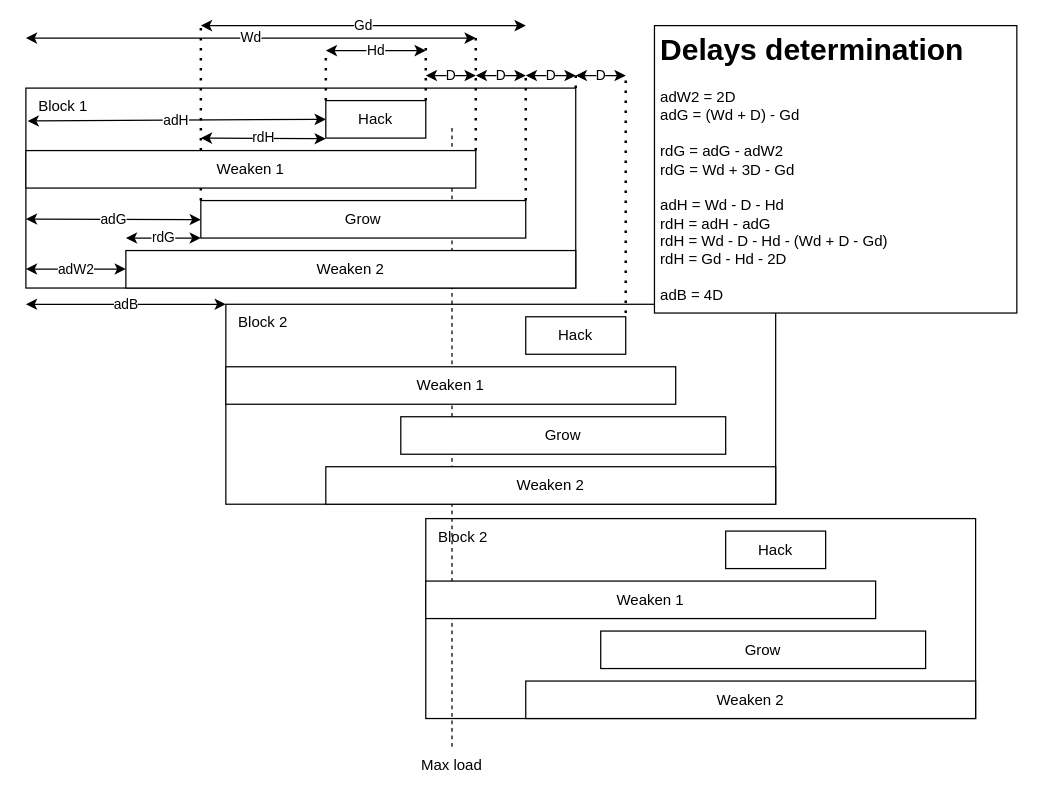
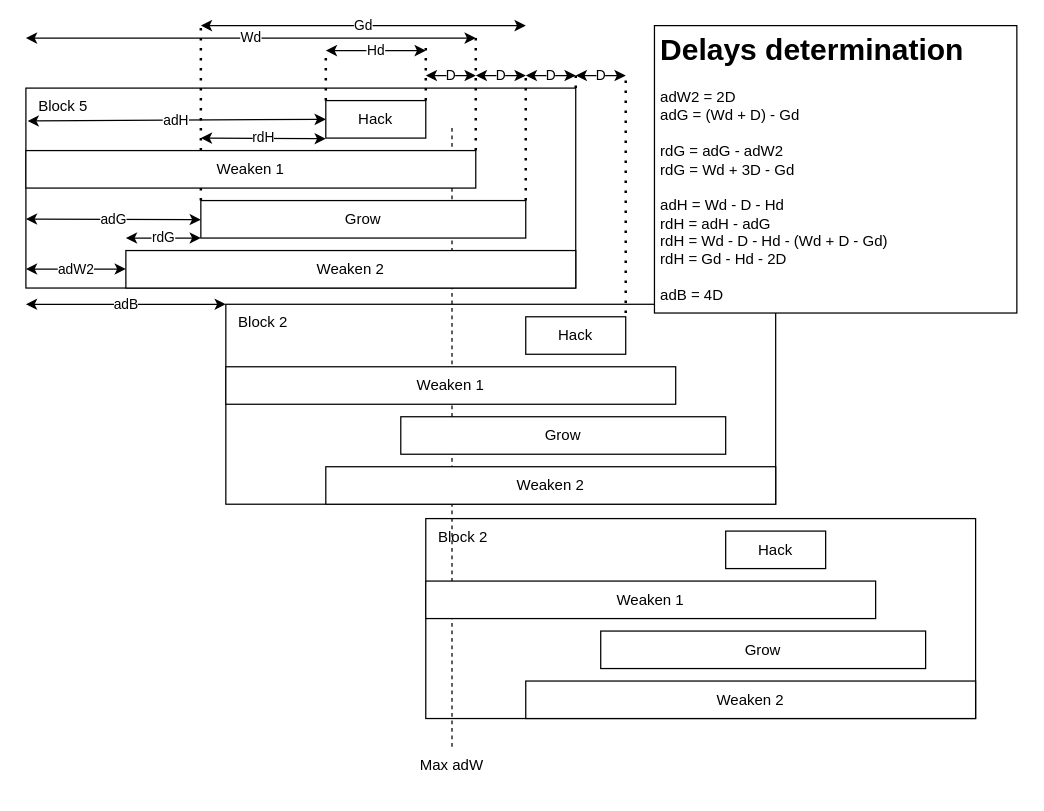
  <mxCell id="0" />
  <mxCell id="1" parent="0" />
  <mxCell id="2" value="" style="rounded=0;whiteSpace=wrap;html=1;align=left;" parent="1" vertex="1"><mxGeometry x="20" y="70" width="440" height="160" as="geometry" /></mxCell>
  <mxCell id="3" value="" style="rounded=0;whiteSpace=wrap;html=1;align=left;" vertex="1" parent="1"><mxGeometry x="340" y="414.5" width="440" height="160" as="geometry" /></mxCell>
  <mxCell id="4" value="" style="rounded=0;whiteSpace=wrap;html=1;align=left;" parent="1" vertex="1"><mxGeometry x="180" y="243" width="440" height="160" as="geometry" /></mxCell>
  <mxCell id="5" value="" style="endArrow=none;dashed=1;html=1;rounded=0;fontColor=#FFFFFF;" edge="1" parent="1" source="42"><mxGeometry width="50" height="50" relative="1" as="geometry"><mxPoint x="361" y="612" as="sourcePoint" /><mxPoint x="361" y="99" as="targetPoint" /></mxGeometry></mxCell>
  <mxCell id="6" value="Hack" style="rounded=0;whiteSpace=wrap;html=1;" parent="1" vertex="1"><mxGeometry x="260" y="80" width="80" height="30" as="geometry" /></mxCell>
  <mxCell id="7" value="Weaken 2" style="rounded=0;whiteSpace=wrap;html=1;" parent="1" vertex="1"><mxGeometry x="100" y="200" width="360" height="30" as="geometry" /></mxCell>
  <mxCell id="8" value="Grow" style="rounded=0;whiteSpace=wrap;html=1;" parent="1" vertex="1"><mxGeometry x="160" y="160" width="260" height="30" as="geometry" /></mxCell>
  <mxCell id="9" value="Hack" style="rounded=0;whiteSpace=wrap;html=1;" parent="1" vertex="1"><mxGeometry x="420" y="253" width="80" height="30" as="geometry" /></mxCell>
  <mxCell id="10" value="Weaken 1" style="rounded=0;whiteSpace=wrap;html=1;" parent="1" vertex="1"><mxGeometry x="180" y="293" width="360" height="30" as="geometry" /></mxCell>
  <mxCell id="11" value="Weaken 2" style="rounded=0;whiteSpace=wrap;html=1;" parent="1" vertex="1"><mxGeometry x="260" y="373" width="360" height="30" as="geometry" /></mxCell>
  <mxCell id="12" value="Grow" style="rounded=0;whiteSpace=wrap;html=1;" parent="1" vertex="1"><mxGeometry x="320" y="333" width="260" height="30" as="geometry" /></mxCell>
  <mxCell id="13" value="adB" style="endArrow=classic;startArrow=classic;html=1;rounded=0;" parent="1" edge="1"><mxGeometry width="50" height="50" relative="1" as="geometry"><mxPoint x="20" y="243" as="sourcePoint" /><mxPoint x="180" y="243" as="targetPoint" /></mxGeometry></mxCell>
  <mxCell id="14" value="rdG" style="endArrow=classic;startArrow=classic;html=1;rounded=0;" parent="1" edge="1"><mxGeometry width="50" height="50" relative="1" as="geometry"><mxPoint x="100" y="190" as="sourcePoint" /><mxPoint x="160" y="190" as="targetPoint" /></mxGeometry></mxCell>
  <mxCell id="15" value="rdH" style="endArrow=classic;startArrow=classic;html=1;rounded=0;entryX=0;entryY=0.5;entryDx=0;entryDy=0;" parent="1" edge="1"><mxGeometry width="50" height="50" relative="1" as="geometry"><mxPoint x="160" y="110" as="sourcePoint" /><mxPoint x="260" y="110.5" as="targetPoint" /></mxGeometry></mxCell>
- <mxCell id="16" value="Block 1" style="text;html=1;strokeColor=none;fillColor=none;align=center;verticalAlign=middle;whiteSpace=wrap;rounded=0;" parent="1" vertex="1"><mxGeometry x="20" y="70" width="60" height="30" as="geometry" /></mxCell>
+ <mxCell id="16" value="Block 5" style="text;html=1;strokeColor=none;fillColor=none;align=center;verticalAlign=middle;whiteSpace=wrap;rounded=0;" parent="1" vertex="1"><mxGeometry x="20" y="70" width="60" height="30" as="geometry" /></mxCell>
  <mxCell id="17" value="Block 2" style="text;html=1;strokeColor=none;fillColor=none;align=center;verticalAlign=middle;whiteSpace=wrap;rounded=0;" parent="1" vertex="1"><mxGeometry x="180" y="243" width="60" height="30" as="geometry" /></mxCell>
  <mxCell id="18" value="Hd" style="endArrow=classic;startArrow=classic;html=1;rounded=0;" parent="1" edge="1"><mxGeometry width="50" height="50" relative="1" as="geometry"><mxPoint x="260" y="40" as="sourcePoint" /><mxPoint x="340" y="40" as="targetPoint" /></mxGeometry></mxCell>
  <mxCell id="19" value="Wd" style="endArrow=classic;startArrow=classic;html=1;rounded=0;" parent="1" edge="1"><mxGeometry width="50" height="50" relative="1" as="geometry"><mxPoint x="20" y="30" as="sourcePoint" /><mxPoint x="380" y="30" as="targetPoint" /></mxGeometry></mxCell>
  <mxCell id="20" value="Gd" style="endArrow=classic;startArrow=classic;html=1;rounded=0;" parent="1" edge="1"><mxGeometry width="50" height="50" relative="1" as="geometry"><mxPoint x="160" y="20" as="sourcePoint" /><mxPoint x="420" y="20" as="targetPoint" /></mxGeometry></mxCell>
  <mxCell id="21" value="adH" style="endArrow=classic;startArrow=classic;html=1;rounded=0;entryX=0;entryY=0.5;entryDx=0;entryDy=0;exitX=0.023;exitY=0.877;exitDx=0;exitDy=0;exitPerimeter=0;" parent="1" source="16" target="6" edge="1"><mxGeometry width="50" height="50" relative="1" as="geometry"><mxPoint x="170" y="110" as="sourcePoint" /><mxPoint x="260" y="110.5" as="targetPoint" /></mxGeometry></mxCell>
  <mxCell id="22" value="adG" style="endArrow=classic;startArrow=classic;html=1;rounded=0;entryX=0;entryY=0.5;entryDx=0;entryDy=0;" parent="1" edge="1"><mxGeometry width="50" height="50" relative="1" as="geometry"><mxPoint x="20" y="174.75" as="sourcePoint" /><mxPoint x="160" y="175.25" as="targetPoint" /></mxGeometry></mxCell>
  <mxCell id="23" value="adW2" style="endArrow=classic;startArrow=classic;html=1;rounded=0;entryX=0;entryY=0;entryDx=0;entryDy=0;" parent="1" edge="1"><mxGeometry width="50" height="50" relative="1" as="geometry"><mxPoint x="20" y="214.79" as="sourcePoint" /><mxPoint x="100" y="214.79" as="targetPoint" /></mxGeometry></mxCell>
  <mxCell id="24" value="D" style="endArrow=classic;startArrow=classic;html=1;rounded=0;" parent="1" edge="1"><mxGeometry width="50" height="50" relative="1" as="geometry"><mxPoint x="340" y="60" as="sourcePoint" /><mxPoint x="380" y="60" as="targetPoint" /></mxGeometry></mxCell>
  <mxCell id="25" value="D" style="endArrow=classic;startArrow=classic;html=1;rounded=0;" parent="1" edge="1"><mxGeometry width="50" height="50" relative="1" as="geometry"><mxPoint x="380" y="60" as="sourcePoint" /><mxPoint x="420" y="60" as="targetPoint" /></mxGeometry></mxCell>
  <mxCell id="26" value="D" style="endArrow=classic;startArrow=classic;html=1;rounded=0;" parent="1" edge="1"><mxGeometry width="50" height="50" relative="1" as="geometry"><mxPoint x="420" y="60" as="sourcePoint" /><mxPoint x="460" y="60" as="targetPoint" /></mxGeometry></mxCell>
  <mxCell id="27" value="D" style="endArrow=classic;startArrow=classic;html=1;rounded=0;" parent="1" edge="1"><mxGeometry width="50" height="50" relative="1" as="geometry"><mxPoint x="460" y="60" as="sourcePoint" /><mxPoint x="500" y="60" as="targetPoint" /></mxGeometry></mxCell>
  <mxCell id="28" value="" style="endArrow=none;dashed=1;html=1;dashPattern=1 3;strokeWidth=2;rounded=0;" parent="1" edge="1"><mxGeometry width="50" height="50" relative="1" as="geometry"><mxPoint x="380" y="120" as="sourcePoint" /><mxPoint x="380" y="30" as="targetPoint" /></mxGeometry></mxCell>
  <mxCell id="29" value="" style="endArrow=none;dashed=1;html=1;dashPattern=1 3;strokeWidth=2;rounded=0;" parent="1" edge="1"><mxGeometry width="50" height="50" relative="1" as="geometry"><mxPoint x="340" y="80" as="sourcePoint" /><mxPoint x="340" y="35" as="targetPoint" /></mxGeometry></mxCell>
  <mxCell id="30" value="" style="endArrow=none;dashed=1;html=1;dashPattern=1 3;strokeWidth=2;rounded=0;" parent="1" edge="1"><mxGeometry width="50" height="50" relative="1" as="geometry"><mxPoint x="420" y="160" as="sourcePoint" /><mxPoint x="420" y="60" as="targetPoint" /></mxGeometry></mxCell>
  <mxCell id="31" value="" style="endArrow=none;dashed=1;html=1;dashPattern=1 3;strokeWidth=2;rounded=0;" parent="1" edge="1"><mxGeometry width="50" height="50" relative="1" as="geometry"><mxPoint x="460" y="70" as="sourcePoint" /><mxPoint x="460" y="60" as="targetPoint" /></mxGeometry></mxCell>
  <mxCell id="32" value="" style="endArrow=none;dashed=1;html=1;dashPattern=1 3;strokeWidth=2;rounded=0;" parent="1" edge="1"><mxGeometry width="50" height="50" relative="1" as="geometry"><mxPoint x="500" y="250" as="sourcePoint" /><mxPoint x="500" y="60" as="targetPoint" /></mxGeometry></mxCell>
  <mxCell id="33" value="" style="endArrow=none;dashed=1;html=1;dashPattern=1 3;strokeWidth=2;rounded=0;" parent="1" edge="1"><mxGeometry width="50" height="50" relative="1" as="geometry"><mxPoint x="260" y="80" as="sourcePoint" /><mxPoint x="260" y="40" as="targetPoint" /></mxGeometry></mxCell>
  <mxCell id="34" value="" style="endArrow=none;dashed=1;html=1;dashPattern=1 3;strokeWidth=2;rounded=0;" parent="1" edge="1"><mxGeometry width="50" height="50" relative="1" as="geometry"><mxPoint x="160" y="160" as="sourcePoint" /><mxPoint x="160" y="20" as="targetPoint" /></mxGeometry></mxCell>
  <mxCell id="35" value="Weaken 1" style="rounded=0;whiteSpace=wrap;html=1;" parent="1" vertex="1"><mxGeometry x="20" y="120" width="360" height="30" as="geometry" /></mxCell>
  <mxCell id="36" value="&lt;h1&gt;Delays determination&lt;/h1&gt;&lt;div&gt;adW2 = 2D&lt;/div&gt;&lt;div&gt;adG = (Wd + D) - Gd&lt;/div&gt;&lt;div&gt;&lt;br&gt;&lt;/div&gt;&lt;div&gt;rdG = adG - adW2&lt;/div&gt;&lt;div&gt;rdG = Wd + 3D - Gd&lt;/div&gt;&lt;div&gt;&lt;br&gt;&lt;/div&gt;&lt;div&gt;adH = Wd - D - Hd&lt;/div&gt;&lt;div&gt;rdH = adH - adG&lt;/div&gt;&lt;div&gt;rdH = Wd - D - Hd - (Wd + D - Gd)&lt;/div&gt;&lt;div&gt;rdH = Gd - Hd - 2D&lt;/div&gt;&lt;div&gt;&lt;br&gt;&lt;/div&gt;&lt;div&gt;adB = 4D&lt;/div&gt;" style="text;html=1;spacing=5;spacingTop=-20;whiteSpace=wrap;overflow=hidden;rounded=0;shadow=0;fillColor=default;strokeColor=default;" vertex="1" parent="1"><mxGeometry x="523" y="20" width="290" height="230" as="geometry" /></mxCell>
  <mxCell id="37" value="Hack" style="rounded=0;whiteSpace=wrap;html=1;" vertex="1" parent="1"><mxGeometry x="580" y="424.5" width="80" height="30" as="geometry" /></mxCell>
  <mxCell id="38" value="Weaken 1" style="rounded=0;whiteSpace=wrap;html=1;" vertex="1" parent="1"><mxGeometry x="340" y="464.5" width="360" height="30" as="geometry" /></mxCell>
  <mxCell id="39" value="Weaken 2" style="rounded=0;whiteSpace=wrap;html=1;" vertex="1" parent="1"><mxGeometry x="420" y="544.5" width="360" height="30" as="geometry" /></mxCell>
  <mxCell id="40" value="Grow" style="rounded=0;whiteSpace=wrap;html=1;" vertex="1" parent="1"><mxGeometry x="480" y="504.5" width="260" height="30" as="geometry" /></mxCell>
  <mxCell id="41" value="Block 2" style="text;html=1;strokeColor=none;fillColor=none;align=center;verticalAlign=middle;whiteSpace=wrap;rounded=0;" vertex="1" parent="1"><mxGeometry x="340" y="414.5" width="60" height="30" as="geometry" /></mxCell>
- <mxCell id="42" value="Max load" style="text;html=1;strokeColor=none;fillColor=none;align=center;verticalAlign=middle;whiteSpace=wrap;rounded=0;shadow=0;fontColor=#000000;" vertex="1" parent="1"><mxGeometry x="331" y="597" width="60" height="30" as="geometry" /></mxCell>
+ <mxCell id="42" value="Max adW" style="text;html=1;strokeColor=none;fillColor=none;align=center;verticalAlign=middle;whiteSpace=wrap;rounded=0;shadow=0;fontColor=#000000;" vertex="1" parent="1"><mxGeometry x="331" y="597" width="60" height="30" as="geometry" /></mxCell>
